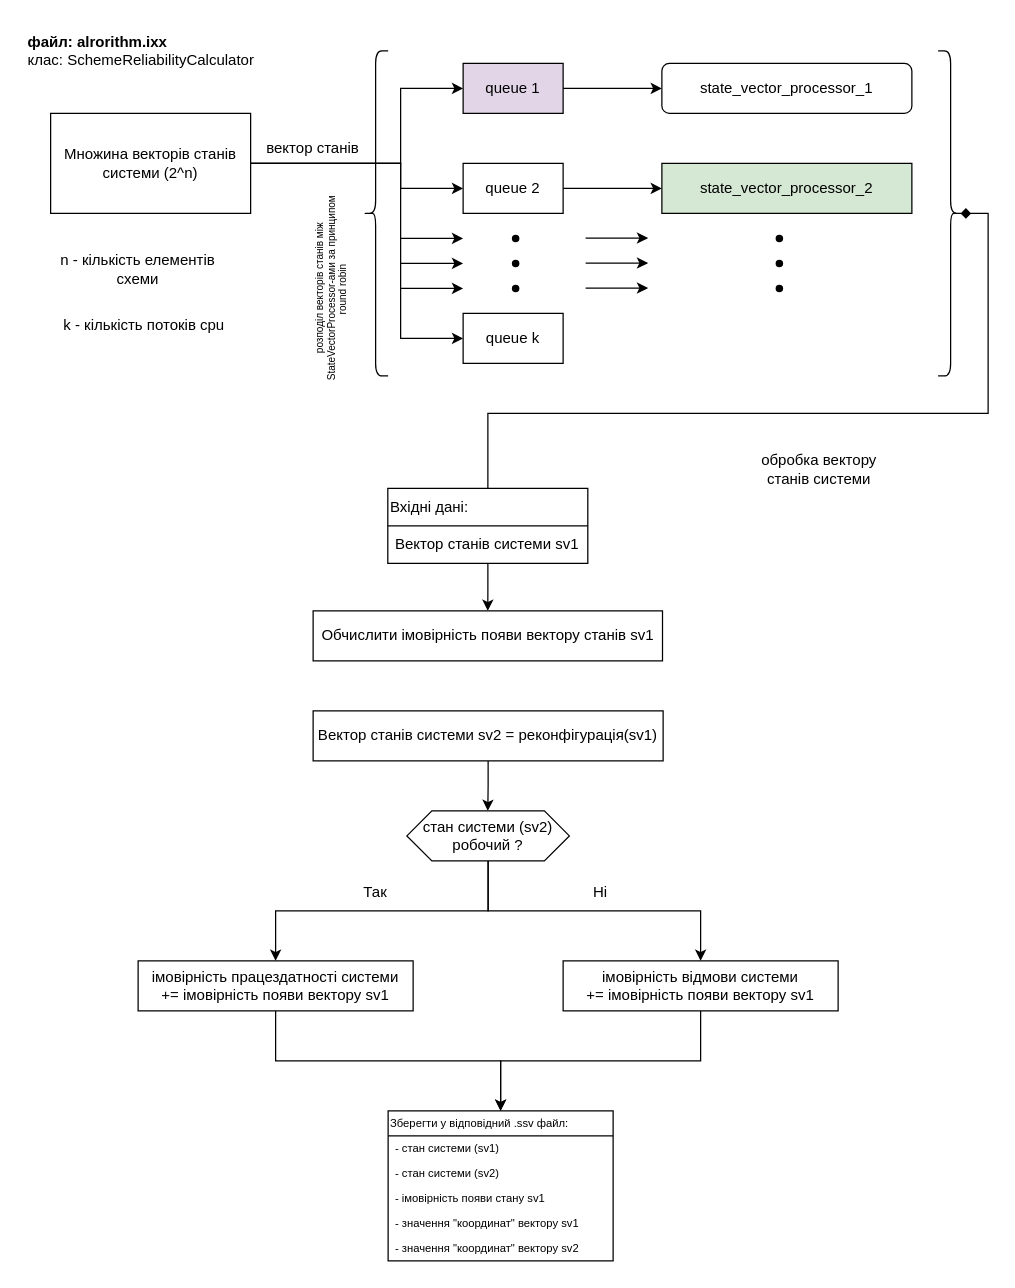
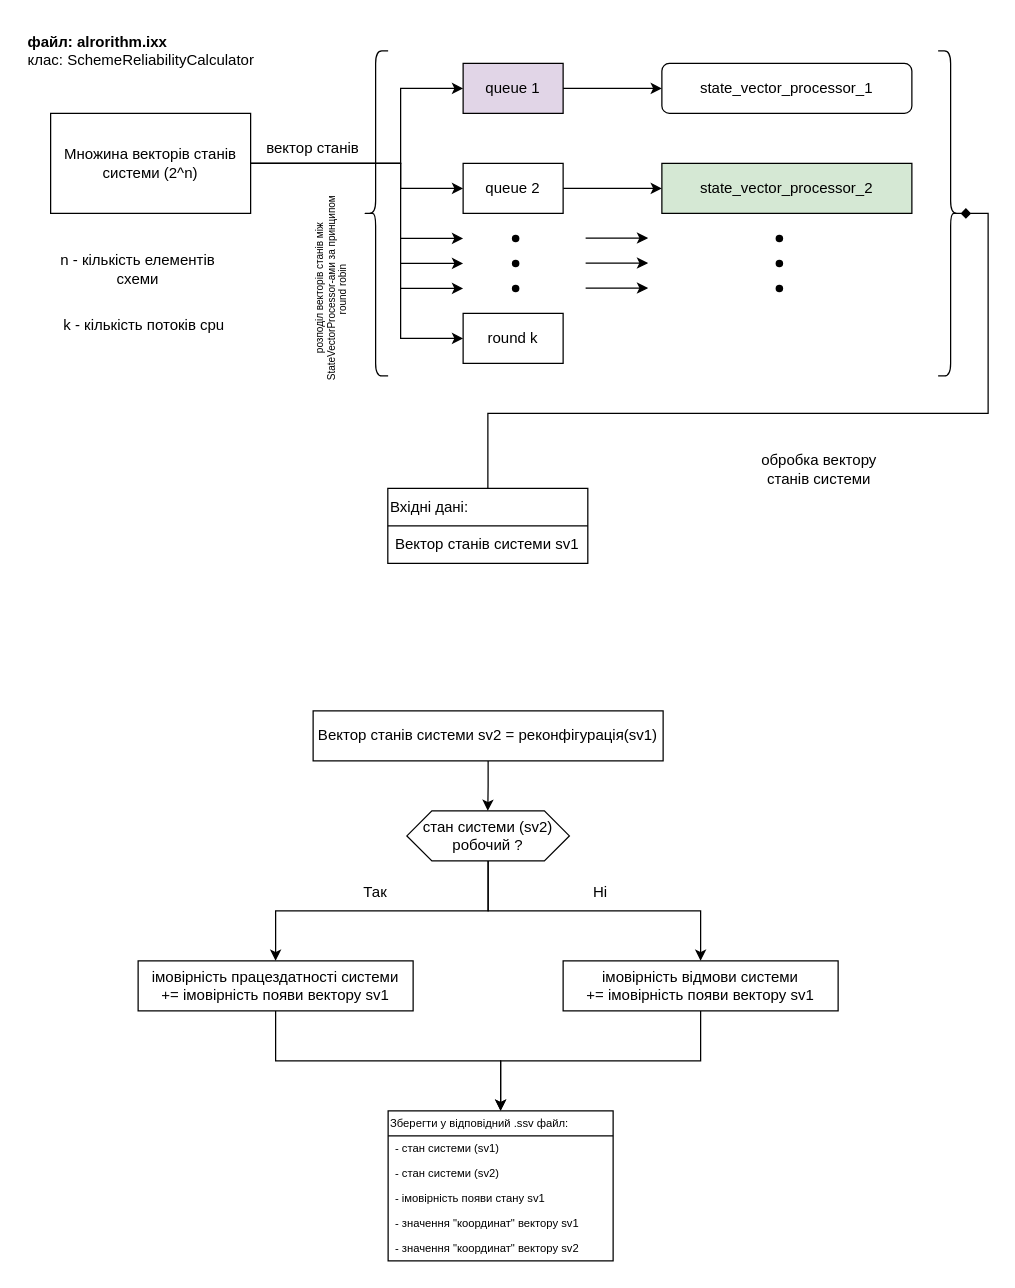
  <mxCell id="0" />
  <mxCell id="1" parent="0" />
  <mxCell id="2" value="Так" style="text;html=1;align=center;verticalAlign=middle;whiteSpace=wrap;rounded=0;" vertex="1" parent="1"><mxGeometry x="280" y="703" width="40" height="20" as="geometry" /></mxCell>
  <mxCell id="3" value="Ні" style="text;html=1;align=center;verticalAlign=middle;whiteSpace=wrap;rounded=0;" vertex="1" parent="1"><mxGeometry x="450" y="698" width="60" height="30" as="geometry" /></mxCell>
  <mxCell id="4" value="Зберегти у відповідний .ssv файл:" style="swimlane;fontStyle=0;childLayout=stackLayout;horizontal=1;startSize=20;horizontalStack=0;resizeParent=1;resizeParentMax=0;resizeLast=0;collapsible=1;marginBottom=0;whiteSpace=wrap;html=1;align=left;fontSize=9;" vertex="1" parent="1"><mxGeometry x="310" y="888" width="180" height="120" as="geometry" /></mxCell>
  <mxCell id="5" value="- стан системи (sv1)" style="text;strokeColor=none;fillColor=none;align=left;verticalAlign=middle;spacingLeft=4;spacingRight=4;overflow=hidden;points=[[0,0.5],[1,0.5]];portConstraint=eastwest;rotatable=0;whiteSpace=wrap;html=1;fontSize=9;" vertex="1" parent="4"><mxGeometry y="20" width="180" height="20" as="geometry" /></mxCell>
  <mxCell id="6" value="- стан системи (sv2)" style="text;strokeColor=none;fillColor=none;align=left;verticalAlign=middle;spacingLeft=4;spacingRight=4;overflow=hidden;points=[[0,0.5],[1,0.5]];portConstraint=eastwest;rotatable=0;whiteSpace=wrap;html=1;fontSize=9;" vertex="1" parent="4"><mxGeometry y="40" width="180" height="20" as="geometry" /></mxCell>
  <mxCell id="7" value="- імовірність появи стану sv1" style="text;strokeColor=none;fillColor=none;align=left;verticalAlign=middle;spacingLeft=4;spacingRight=4;overflow=hidden;points=[[0,0.5],[1,0.5]];portConstraint=eastwest;rotatable=0;whiteSpace=wrap;html=1;fontSize=9;" vertex="1" parent="4"><mxGeometry y="60" width="180" height="20" as="geometry" /></mxCell>
  <mxCell id="8" value="- значення &quot;координат&quot; вектору sv1" style="text;strokeColor=none;fillColor=none;align=left;verticalAlign=middle;spacingLeft=4;spacingRight=4;overflow=hidden;points=[[0,0.5],[1,0.5]];portConstraint=eastwest;rotatable=0;whiteSpace=wrap;html=1;fontSize=9;" vertex="1" parent="4"><mxGeometry y="80" width="180" height="20" as="geometry" /></mxCell>
  <mxCell id="9" value="- значення &quot;координат&quot; вектору sv2" style="text;strokeColor=none;fillColor=none;align=left;verticalAlign=middle;spacingLeft=4;spacingRight=4;overflow=hidden;points=[[0,0.5],[1,0.5]];portConstraint=eastwest;rotatable=0;whiteSpace=wrap;html=1;fontSize=9;" vertex="1" parent="4"><mxGeometry y="100" width="180" height="20" as="geometry" /></mxCell>
  <mxCell id="10" value="&lt;b&gt;файл: alrorithm.ixx&lt;/b&gt;&lt;div style=&quot;&quot;&gt;клас: SchemeReliabilityCalculator&lt;/div&gt;" style="text;html=1;align=left;verticalAlign=middle;whiteSpace=wrap;rounded=0;" vertex="1" parent="1"><mxGeometry x="20" y="20" width="220" height="40" as="geometry" /></mxCell>
  <mxCell id="11" style="edgeStyle=orthogonalEdgeStyle;rounded=0;orthogonalLoop=1;jettySize=auto;html=1;entryX=0;entryY=0.5;entryDx=0;entryDy=0;" edge="1" parent="1" source="14" target="20"><mxGeometry relative="1" as="geometry"><Array as="points"><mxPoint x="320" y="130" /><mxPoint x="320" y="70" /></Array></mxGeometry></mxCell>
  <mxCell id="12" style="edgeStyle=orthogonalEdgeStyle;rounded=0;orthogonalLoop=1;jettySize=auto;html=1;entryX=0;entryY=0.5;entryDx=0;entryDy=0;" edge="1" parent="1" source="14" target="22"><mxGeometry relative="1" as="geometry"><Array as="points"><mxPoint x="320" y="130" /><mxPoint x="320" y="150" /></Array></mxGeometry></mxCell>
  <mxCell id="13" style="edgeStyle=orthogonalEdgeStyle;rounded=0;orthogonalLoop=1;jettySize=auto;html=1;entryX=0;entryY=0.5;entryDx=0;entryDy=0;" edge="1" parent="1" source="14" target="23"><mxGeometry relative="1" as="geometry"><Array as="points"><mxPoint x="320" y="130" /><mxPoint x="320" y="270" /></Array></mxGeometry></mxCell>
  <mxCell id="14" value="Множина векторів станів системи (2^n)" style="rounded=0;whiteSpace=wrap;html=1;" vertex="1" parent="1"><mxGeometry x="40" y="90" width="160" height="80" as="geometry" /></mxCell>
  <mxCell id="15" value="state_vector_processor_1" style="whiteSpace=wrap;html=1;rounded=1;" vertex="1" parent="1"><mxGeometry x="529" y="50" width="200" height="40" as="geometry" /></mxCell>
  <mxCell id="16" value="state_vector_processor_2" style="rounded=0;whiteSpace=wrap;html=1;fillColor=#d5e8d4;" vertex="1" parent="1"><mxGeometry x="529" y="130" width="200" height="40" as="geometry" /></mxCell>
  <mxCell id="17" value="" style="shape=waypoint;sketch=0;fillStyle=solid;size=6;pointerEvents=1;points=[];fillColor=none;resizable=0;rotatable=0;perimeter=centerPerimeter;snapToPoint=1;" vertex="1" parent="1"><mxGeometry x="613" y="180" width="20" height="20" as="geometry" /></mxCell>
  <mxCell id="18" value="" style="shape=waypoint;sketch=0;fillStyle=solid;size=6;pointerEvents=1;points=[];fillColor=none;resizable=0;rotatable=0;perimeter=centerPerimeter;snapToPoint=1;" vertex="1" parent="1"><mxGeometry x="613" y="200" width="20" height="20" as="geometry" /></mxCell>
  <mxCell id="19" value="" style="shape=waypoint;sketch=0;fillStyle=solid;size=6;pointerEvents=1;points=[];fillColor=none;resizable=0;rotatable=0;perimeter=centerPerimeter;snapToPoint=1;" vertex="1" parent="1"><mxGeometry x="613" y="220" width="20" height="20" as="geometry" /></mxCell>
  <mxCell id="20" value="queue 1" style="rounded=0;whiteSpace=wrap;html=1;fillColor=#e1d5e7;" vertex="1" parent="1"><mxGeometry x="370" y="50" width="80" height="40" as="geometry" /></mxCell>
  <mxCell id="21" style="edgeStyle=orthogonalEdgeStyle;rounded=0;orthogonalLoop=1;jettySize=auto;html=1;entryX=0;entryY=0.5;entryDx=0;entryDy=0;" edge="1" parent="1" source="22" target="16"><mxGeometry relative="1" as="geometry" /></mxCell>
  <mxCell id="22" value="queue 2" style="rounded=0;whiteSpace=wrap;html=1;" vertex="1" parent="1"><mxGeometry x="370" y="130" width="80" height="40" as="geometry" /></mxCell>
- <mxCell id="23" value="queue k" style="rounded=0;whiteSpace=wrap;html=1;" vertex="1" parent="1"><mxGeometry x="370" y="250" width="80" height="40" as="geometry" /></mxCell>
+ <mxCell id="23" value="round k" style="rounded=0;whiteSpace=wrap;html=1;" vertex="1" parent="1"><mxGeometry x="370" y="250" width="80" height="40" as="geometry" /></mxCell>
  <mxCell id="24" value="" style="shape=waypoint;sketch=0;fillStyle=solid;size=6;pointerEvents=1;points=[];fillColor=none;resizable=0;rotatable=0;perimeter=centerPerimeter;snapToPoint=1;" vertex="1" parent="1"><mxGeometry x="402" y="180" width="20" height="20" as="geometry" /></mxCell>
  <mxCell id="25" value="" style="shape=waypoint;sketch=0;fillStyle=solid;size=6;pointerEvents=1;points=[];fillColor=none;resizable=0;rotatable=0;perimeter=centerPerimeter;snapToPoint=1;" vertex="1" parent="1"><mxGeometry x="402" y="200" width="20" height="20" as="geometry" /></mxCell>
  <mxCell id="26" value="" style="shape=waypoint;sketch=0;fillStyle=solid;size=6;pointerEvents=1;points=[];fillColor=none;resizable=0;rotatable=0;perimeter=centerPerimeter;snapToPoint=1;" vertex="1" parent="1"><mxGeometry x="402" y="220" width="20" height="20" as="geometry" /></mxCell>
  <mxCell id="27" value="" style="endArrow=classic;html=1;rounded=0;" edge="1" parent="1"><mxGeometry width="50" height="50" relative="1" as="geometry"><mxPoint x="320" y="190" as="sourcePoint" /><mxPoint x="370" y="190" as="targetPoint" /></mxGeometry></mxCell>
  <mxCell id="28" value="" style="endArrow=classic;html=1;rounded=0;" edge="1" parent="1"><mxGeometry width="50" height="50" relative="1" as="geometry"><mxPoint x="320" y="210" as="sourcePoint" /><mxPoint x="370" y="210" as="targetPoint" /></mxGeometry></mxCell>
  <mxCell id="29" value="" style="endArrow=classic;html=1;rounded=0;" edge="1" parent="1"><mxGeometry width="50" height="50" relative="1" as="geometry"><mxPoint x="320" y="230" as="sourcePoint" /><mxPoint x="370" y="230" as="targetPoint" /></mxGeometry></mxCell>
  <mxCell id="30" value="вектор станів" style="text;html=1;align=center;verticalAlign=middle;whiteSpace=wrap;rounded=0;" vertex="1" parent="1"><mxGeometry x="210" y="110" width="80" height="15" as="geometry" /></mxCell>
  <mxCell id="31" value="" style="shape=curlyBracket;whiteSpace=wrap;html=1;rounded=1;labelPosition=left;verticalLabelPosition=middle;align=right;verticalAlign=middle;" vertex="1" parent="1"><mxGeometry x="290" y="40" width="20" height="260" as="geometry" /></mxCell>
  <mxCell id="32" value="" style="endArrow=classic;html=1;rounded=0;exitX=1;exitY=0.5;exitDx=0;exitDy=0;entryX=0;entryY=0.5;entryDx=0;entryDy=0;" edge="1" parent="1" source="20" target="15"><mxGeometry width="50" height="50" relative="1" as="geometry"><mxPoint x="445" y="380" as="sourcePoint" /><mxPoint x="495" y="330" as="targetPoint" /></mxGeometry></mxCell>
  <mxCell id="33" value="" style="endArrow=classic;html=1;rounded=0;" edge="1" parent="1"><mxGeometry width="50" height="50" relative="1" as="geometry"><mxPoint x="468" y="189.76" as="sourcePoint" /><mxPoint x="518" y="189.76" as="targetPoint" /></mxGeometry></mxCell>
  <mxCell id="34" value="" style="endArrow=classic;html=1;rounded=0;" edge="1" parent="1"><mxGeometry width="50" height="50" relative="1" as="geometry"><mxPoint x="468" y="209.76" as="sourcePoint" /><mxPoint x="518" y="209.76" as="targetPoint" /></mxGeometry></mxCell>
  <mxCell id="35" value="" style="endArrow=classic;html=1;rounded=0;" edge="1" parent="1"><mxGeometry width="50" height="50" relative="1" as="geometry"><mxPoint x="468" y="229.76" as="sourcePoint" /><mxPoint x="518" y="229.76" as="targetPoint" /></mxGeometry></mxCell>
  <mxCell id="36" value="розподіл векторів станів між StateVectorProcessor-ами за принципом round robin&amp;nbsp;" style="text;html=1;align=center;verticalAlign=middle;whiteSpace=wrap;rounded=0;fontSize=8;rotation=-90;" vertex="1" parent="1"><mxGeometry x="180" y="215" width="170" height="30" as="geometry" /></mxCell>
  <mxCell id="37" value="" style="shape=curlyBracket;whiteSpace=wrap;html=1;rounded=1;flipH=1;labelPosition=right;verticalLabelPosition=middle;align=left;verticalAlign=middle;" vertex="1" parent="1"><mxGeometry x="750" y="40" width="20" height="260" as="geometry" /></mxCell>
  <mxCell id="38" style="edgeStyle=orthogonalEdgeStyle;rounded=0;orthogonalLoop=1;jettySize=auto;html=1;entryX=0.5;entryY=0;entryDx=0;entryDy=0;" edge="1" parent="1" source="39"><mxGeometry relative="1" as="geometry"><mxPoint x="389.75" y="648" as="targetPoint" /></mxGeometry></mxCell>
  <mxCell id="39" value="Вектор станів системи sv2 = реконфігурація(sv1)" style="rounded=0;whiteSpace=wrap;html=1;" vertex="1" parent="1"><mxGeometry x="250" y="568" width="280" height="40" as="geometry" /></mxCell>
- <mxCell id="40" value="Обчислити імовірність появи вектору станів sv1" style="rounded=0;whiteSpace=wrap;html=1;" vertex="1" parent="1"><mxGeometry x="250" y="488" width="279.5" height="40" as="geometry" /></mxCell>
  <mxCell id="41" style="edgeStyle=orthogonalEdgeStyle;rounded=0;orthogonalLoop=1;jettySize=auto;html=1;entryX=0.5;entryY=0;entryDx=0;entryDy=0;" edge="1" parent="1" source="42" target="4"><mxGeometry relative="1" as="geometry" /></mxCell>
  <mxCell id="42" value="імовірність працездатності системи +=&amp;nbsp;&lt;span style=&quot;background-color: initial;&quot;&gt;імовірність появи вектору sv1&lt;/span&gt;" style="rounded=0;whiteSpace=wrap;html=1;" vertex="1" parent="1"><mxGeometry x="110" y="768" width="220" height="40" as="geometry" /></mxCell>
  <mxCell id="43" style="edgeStyle=orthogonalEdgeStyle;rounded=0;orthogonalLoop=1;jettySize=auto;html=1;entryX=0.5;entryY=0;entryDx=0;entryDy=0;" edge="1" parent="1" source="44" target="4"><mxGeometry relative="1" as="geometry" /></mxCell>
  <mxCell id="44" value="імовірність відмови системи +=&amp;nbsp;&lt;span style=&quot;background-color: initial;&quot;&gt;імовірність появи вектору sv1&lt;/span&gt;" style="rounded=0;whiteSpace=wrap;html=1;" vertex="1" parent="1"><mxGeometry x="450" y="768" width="220" height="40" as="geometry" /></mxCell>
  <mxCell id="45" value="n - кількість елементів схеми" style="text;html=1;align=center;verticalAlign=middle;whiteSpace=wrap;rounded=0;" vertex="1" parent="1"><mxGeometry x="30" y="200" width="160" height="30" as="geometry" /></mxCell>
  <mxCell id="46" value="k - кількість потоків cpu" style="text;html=1;align=center;verticalAlign=middle;whiteSpace=wrap;rounded=0;" vertex="1" parent="1"><mxGeometry x="20" y="245" width="190" height="30" as="geometry" /></mxCell>
  <mxCell id="47" style="edgeStyle=orthogonalEdgeStyle;rounded=0;orthogonalLoop=1;jettySize=auto;html=1;entryX=0.5;entryY=0;entryDx=0;entryDy=0;" edge="1" parent="1" source="49" target="42"><mxGeometry relative="1" as="geometry" /></mxCell>
  <mxCell id="48" style="edgeStyle=orthogonalEdgeStyle;rounded=0;orthogonalLoop=1;jettySize=auto;html=1;entryX=0.5;entryY=0;entryDx=0;entryDy=0;" edge="1" parent="1" source="49" target="44"><mxGeometry relative="1" as="geometry" /></mxCell>
  <mxCell id="49" value="стан системи (sv2) робочий ?" style="shape=hexagon;perimeter=hexagonPerimeter2;whiteSpace=wrap;html=1;fixedSize=1;" vertex="1" parent="1"><mxGeometry x="325" y="648" width="130" height="40" as="geometry" /></mxCell>
- <mxCell id="50" style="edgeStyle=orthogonalEdgeStyle;rounded=0;orthogonalLoop=1;jettySize=auto;html=1;entryX=0.5;entryY=0;entryDx=0;entryDy=0;" edge="1" parent="1" source="51" target="40"><mxGeometry relative="1" as="geometry" /></mxCell>
  <mxCell id="51" value="Вхідні дані:" style="swimlane;fontStyle=0;childLayout=stackLayout;horizontal=1;startSize=30;horizontalStack=0;resizeParent=1;resizeParentMax=0;resizeLast=0;collapsible=1;marginBottom=0;whiteSpace=wrap;html=1;align=left;" vertex="1" parent="1"><mxGeometry x="309.75" y="390" width="160" height="60" as="geometry" /></mxCell>
  <mxCell id="52" value="&lt;span style=&quot;text-align: center;&quot;&gt;Вектор станів системи sv1&lt;/span&gt;" style="text;strokeColor=none;fillColor=none;align=left;verticalAlign=middle;spacingLeft=4;spacingRight=4;overflow=hidden;points=[[0,0.5],[1,0.5]];portConstraint=eastwest;rotatable=0;whiteSpace=wrap;html=1;" vertex="1" parent="51"><mxGeometry y="30" width="160" height="30" as="geometry" /></mxCell>
  <mxCell id="53" value="обробка вектору станів системи" style="text;html=1;align=center;verticalAlign=middle;whiteSpace=wrap;rounded=0;" vertex="1" parent="1"><mxGeometry x="590" y="360" width="130" height="30" as="geometry" /></mxCell>
  <mxCell id="54" style="edgeStyle=orthogonalEdgeStyle;rounded=0;orthogonalLoop=1;jettySize=auto;html=1;entryX=0.1;entryY=0.5;entryDx=0;entryDy=0;entryPerimeter=0;endArrow=diamond;endFill=1;" edge="1" parent="1" source="51" target="37"><mxGeometry relative="1" as="geometry"><Array as="points"><mxPoint x="390" y="330" /><mxPoint x="790" y="330" /><mxPoint x="790" y="170" /></Array></mxGeometry></mxCell>
